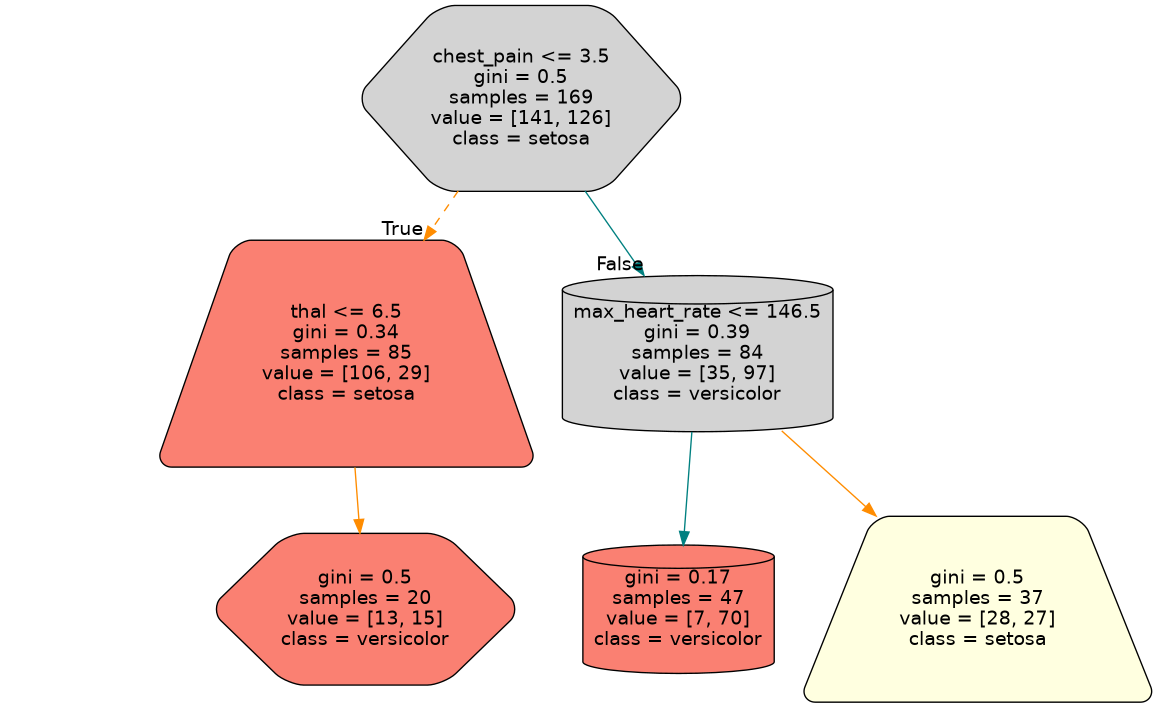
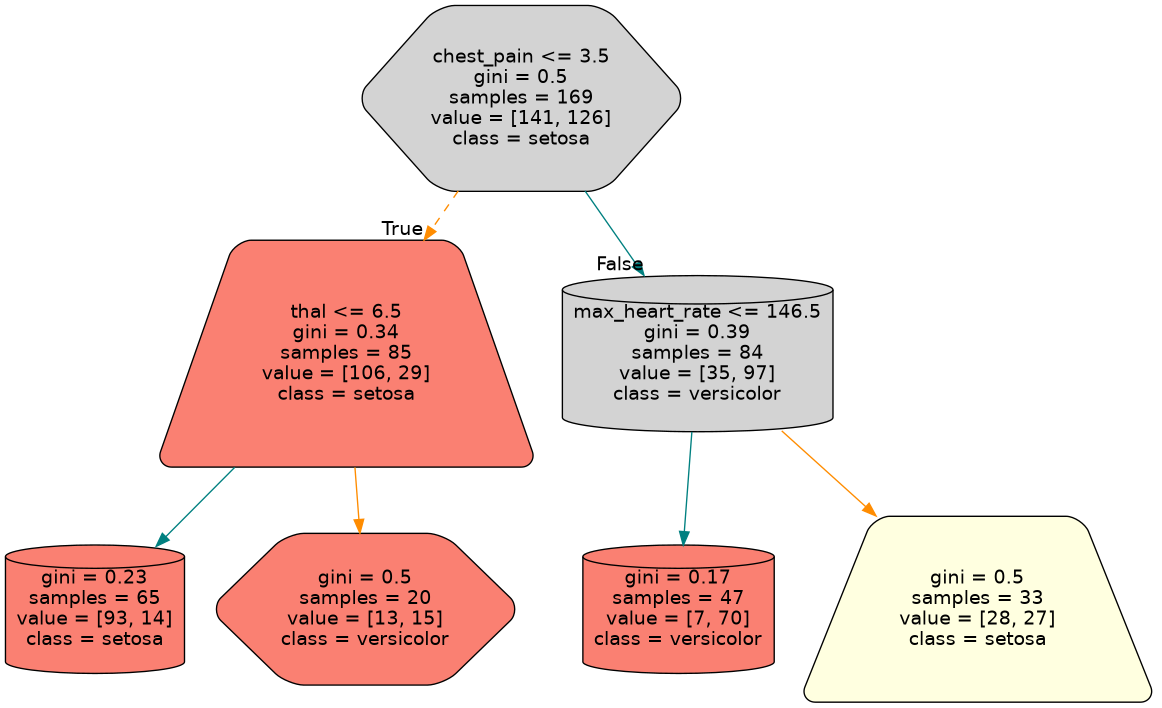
  digraph {
    node [color=black fillcolor=salmon fontname=helvetica shape=cylinder style="filled, rounded"]
    edge [color=darkorange fontname=helvetica style=solid]
    n1 [fillcolor=lightgrey label="chest_pain <= 3.5\ngini = 0.5\nsamples = 169\nvalue = [141, 126]\nclass = setosa" shape=hexagon]
    n2 [label="thal <= 6.5\ngini = 0.34\nsamples = 85\nvalue = [106, 29]\nclass = setosa" shape=trapezium]
    n3 [fillcolor=lightgrey label="max_heart_rate <= 146.5\ngini = 0.39\nsamples = 84\nvalue = [35, 97]\nclass = versicolor"]
+   n4 [label="gini = 0.23\nsamples = 65\nvalue = [93, 14]\nclass = setosa"]
    n5 [label="gini = 0.5\nsamples = 20\nvalue = [13, 15]\nclass = versicolor" shape=hexagon]
    n6 [label="gini = 0.17\nsamples = 47\nvalue = [7, 70]\nclass = versicolor"]
-   n7 [fillcolor=lightyellow label="gini = 0.5\nsamples = 37\nvalue = [28, 27]\nclass = setosa" shape=trapezium]
+   n7 [fillcolor=lightyellow label="gini = 0.5\nsamples = 33\nvalue = [28, 27]\nclass = setosa" shape=trapezium]
    n1 -> n2 [headlabel=True labelangle=45 labeldistance=2.5 style=dashed]
    n1 -> n3 [color=teal headlabel=False labelangle=-45 labeldistance=2.5]
+   n2 -> n4 [color=teal]
    n2 -> n5
    n3 -> n6 [color=teal]
    n3 -> n7
  }
